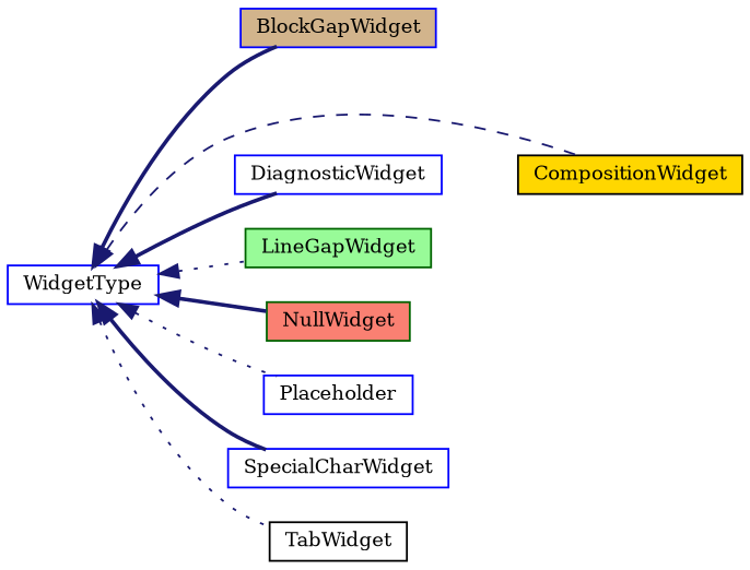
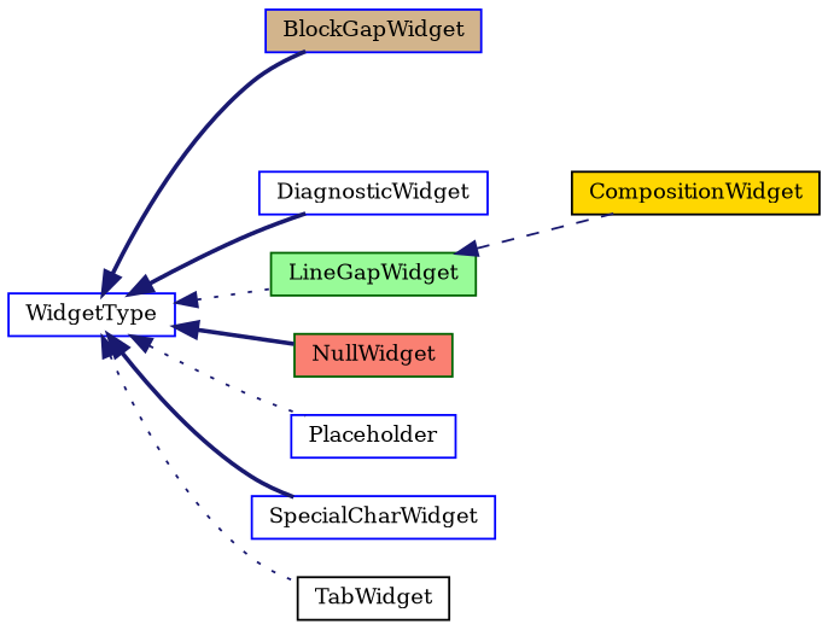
  digraph {
    fontname="DejaVu Serif"
    rankdir=LR
    node [color=blue fillcolor=white fontname="DejaVu Serif" fontsize=10 shape=record style=filled]
    edge [color=midnightblue dir=back fontname="DejaVu Serif" fontsize=10 labelfontname=Helvetica labelfontsize=10 style=bold]
    n1 [fontcolor=black height=0.2 label=WidgetType width=0.4]
    n2 [fillcolor=tan height=0.2 label=BlockGapWidget width=0.4]
    n3 [color=black fillcolor=gold height=0.2 label=CompositionWidget width=0.4]
    n4 [height=0.2 label=DiagnosticWidget width=0.4]
    n5 [color=darkgreen fillcolor=palegreen height=0.2 label=LineGapWidget width=0.4]
    n6 [color=darkgreen fillcolor=salmon height=0.2 label=NullWidget width=0.4]
    n7 [height=0.2 label=Placeholder width=0.4]
    n8 [height=0.2 label=SpecialCharWidget width=0.4]
    n9 [color=black height=0.2 label=TabWidget width=0.4]
    n1 -> n2
-   n1 -> n3 [style=dashed]
+   n5 -> n3 [style=dashed]
    n1 -> n4
    n1 -> n5 [style=dotted]
    n1 -> n6
    n1 -> n7 [style=dotted]
    n1 -> n8
    n1 -> n9 [style=dotted]
  }
